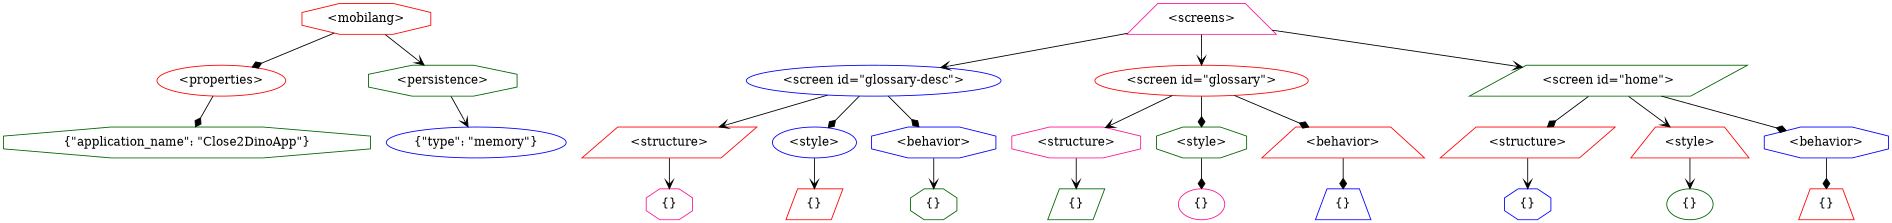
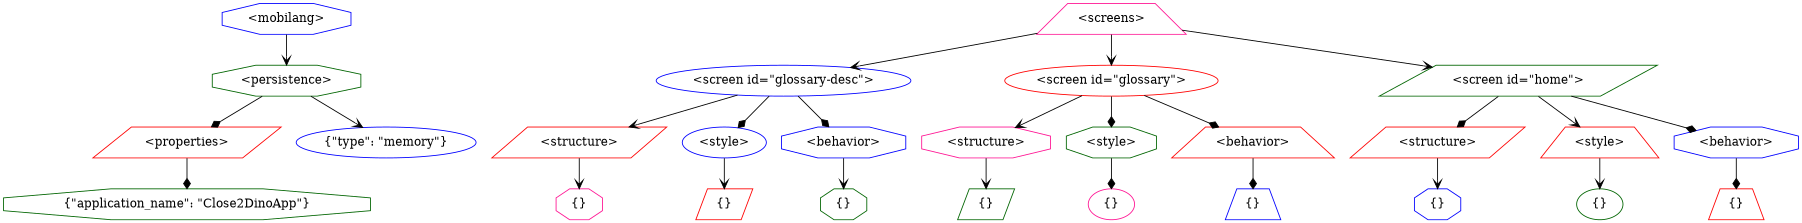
  digraph {
    node [color=red shape=octagon]
    edge [arrowhead=vee]
-   n1 [label="<mobilang>"]
-   n2 [label="<properties>" shape=ellipse]
+   n1 [color=blue label="<mobilang>"]
+   n2 [label="<properties>" shape=parallelogram]
    n3 [color=darkgreen label="<persistence>"]
    n4 [color=deeppink label="<screens>" shape=trapezium]
    n5 [color=blue label="<screen id=\"glossary-desc\">" shape=ellipse]
    n6 [label="<screen id=\"glossary\">" shape=ellipse]
    n7 [color=darkgreen label="<screen id=\"home\">" shape=parallelogram]
    n8 [color=darkgreen label="{\"application_name\": \"Close2DinoApp\"}"]
    n9 [color=blue label="{\"type\": \"memory\"}" shape=ellipse]
    n10 [label="<structure>" shape=parallelogram]
    n11 [color=blue label="<style>" shape=ellipse]
    n12 [color=blue label="<behavior>"]
    n13 [color=deeppink label="<structure>"]
    n14 [color=darkgreen label="<style>"]
    n15 [label="<behavior>" shape=trapezium]
    n16 [label="<structure>" shape=parallelogram]
    n17 [label="<style>" shape=trapezium]
    n18 [color=blue label="<behavior>"]
    n19 [color=deeppink label="{}"]
    n20 [label="{}" shape=parallelogram]
    n21 [color=darkgreen label="{}"]
    n22 [color=darkgreen label="{}" shape=parallelogram]
    n23 [color=deeppink label="{}" shape=ellipse]
    n24 [color=blue label="{}" shape=trapezium]
    n25 [color=blue label="{}"]
    n26 [color=darkgreen label="{}" shape=ellipse]
    n27 [label="{}" shape=trapezium]
-   n1 -> n2 [arrowhead=diamond]
+   n3 -> n2 [arrowhead=diamond]
    n1 -> n3
    n2 -> n8 [arrowhead=diamond]
    n3 -> n9
    n4 -> n5
    n4 -> n6
    n4 -> n7
    n5 -> n10
    n5 -> n11 [arrowhead=diamond]
    n5 -> n12 [arrowhead=diamond]
    n6 -> n13
    n6 -> n14 [arrowhead=diamond]
    n6 -> n15 [arrowhead=diamond]
    n7 -> n16 [arrowhead=diamond]
    n7 -> n17
    n7 -> n18 [arrowhead=diamond]
    n10 -> n19
    n11 -> n20
    n12 -> n21
    n13 -> n22
    n14 -> n23 [arrowhead=diamond]
    n15 -> n24 [arrowhead=diamond]
    n16 -> n25
    n17 -> n26
    n18 -> n27 [arrowhead=diamond]
  }
